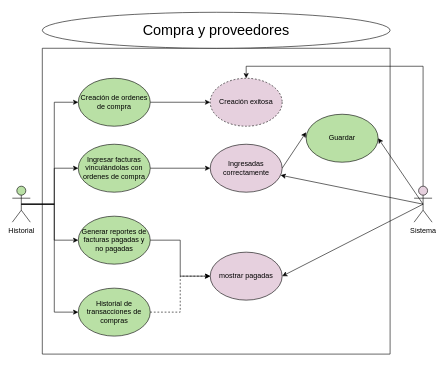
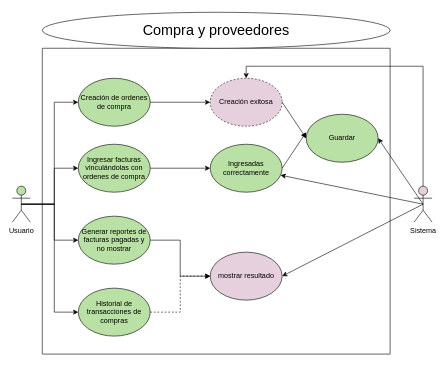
  <mxCell id="0" />
  <mxCell id="1" parent="0" />
  <mxCell id="2" style="edgeStyle=orthogonalEdgeStyle;rounded=0;orthogonalLoop=1;jettySize=auto;html=1;exitX=0.5;exitY=0.5;exitDx=0;exitDy=0;exitPerimeter=0;entryX=0;entryY=0.5;entryDx=0;entryDy=0;" edge="1" parent="1" source="6" target="9"><mxGeometry relative="1" as="geometry" /></mxCell>
  <mxCell id="3" style="edgeStyle=orthogonalEdgeStyle;rounded=0;orthogonalLoop=1;jettySize=auto;html=1;exitX=0.5;exitY=0.5;exitDx=0;exitDy=0;exitPerimeter=0;entryX=0;entryY=0.5;entryDx=0;entryDy=0;" edge="1" parent="1" source="6" target="11"><mxGeometry relative="1" as="geometry" /></mxCell>
  <mxCell id="4" style="edgeStyle=orthogonalEdgeStyle;rounded=0;orthogonalLoop=1;jettySize=auto;html=1;exitX=0.5;exitY=0.5;exitDx=0;exitDy=0;exitPerimeter=0;entryX=0;entryY=0.5;entryDx=0;entryDy=0;" edge="1" parent="1" source="6" target="15"><mxGeometry relative="1" as="geometry" /></mxCell>
  <mxCell id="5" style="edgeStyle=orthogonalEdgeStyle;rounded=0;orthogonalLoop=1;jettySize=auto;html=1;exitX=0.5;exitY=0.5;exitDx=0;exitDy=0;exitPerimeter=0;entryX=0;entryY=0.5;entryDx=0;entryDy=0;" edge="1" parent="1" source="6" target="13"><mxGeometry relative="1" as="geometry" /></mxCell>
- <mxCell id="6" value="Historial" style="shape=umlActor;verticalLabelPosition=bottom;verticalAlign=top;html=1;outlineConnect=0;fillColor=#B9E0A5;" vertex="1" parent="1"><mxGeometry x="20" y="310" width="30" height="60" as="geometry" /></mxCell>
+ <mxCell id="6" value="Usuario" style="shape=umlActor;verticalLabelPosition=bottom;verticalAlign=top;html=1;outlineConnect=0;fillColor=#B9E0A5;" vertex="1" parent="1"><mxGeometry x="20" y="310" width="30" height="60" as="geometry" /></mxCell>
  <mxCell id="7" value="" style="swimlane;startSize=0;" vertex="1" parent="1"><mxGeometry x="70" y="80" width="580" height="510" as="geometry" /></mxCell>
  <mxCell id="8" style="edgeStyle=orthogonalEdgeStyle;rounded=0;orthogonalLoop=1;jettySize=auto;html=1;exitX=1;exitY=0.5;exitDx=0;exitDy=0;entryX=0;entryY=0.5;entryDx=0;entryDy=0;" edge="1" parent="7" source="9" target="20"><mxGeometry relative="1" as="geometry" /></mxCell>
  <mxCell id="9" value="Creación de ordenes de compra" style="ellipse;whiteSpace=wrap;html=1;fillColor=#B9E0A5;" vertex="1" parent="7"><mxGeometry x="60" y="50" width="120" height="80" as="geometry" /></mxCell>
  <mxCell id="10" style="edgeStyle=orthogonalEdgeStyle;rounded=0;orthogonalLoop=1;jettySize=auto;html=1;exitX=1;exitY=0.5;exitDx=0;exitDy=0;entryX=0;entryY=0.5;entryDx=0;entryDy=0;" edge="1" parent="7" source="11" target="18"><mxGeometry relative="1" as="geometry" /></mxCell>
  <mxCell id="11" value="Ingresar facturas vinculándolas con ordenes de compra" style="ellipse;whiteSpace=wrap;html=1;fillColor=#B9E0A5;" vertex="1" parent="7"><mxGeometry x="60" y="160" width="120" height="80" as="geometry" /></mxCell>
  <mxCell id="12" style="edgeStyle=orthogonalEdgeStyle;rounded=0;orthogonalLoop=1;jettySize=auto;html=1;exitX=1;exitY=0.5;exitDx=0;exitDy=0;entryX=0;entryY=0.5;entryDx=0;entryDy=0;dashed=1;" edge="1" parent="7" source="13" target="16"><mxGeometry relative="1" as="geometry" /></mxCell>
  <mxCell id="13" value="Historial de transacciones de compras" style="ellipse;whiteSpace=wrap;html=1;fillColor=#B9E0A5;" vertex="1" parent="7"><mxGeometry x="60" y="400" width="120" height="80" as="geometry" /></mxCell>
  <mxCell id="14" style="edgeStyle=orthogonalEdgeStyle;rounded=0;orthogonalLoop=1;jettySize=auto;html=1;exitX=1;exitY=0.5;exitDx=0;exitDy=0;entryX=0;entryY=0.5;entryDx=0;entryDy=0;" edge="1" parent="7" source="15" target="16"><mxGeometry relative="1" as="geometry" /></mxCell>
- <mxCell id="15" value="Generar reportes de facturas pagadas y no pagadas" style="ellipse;whiteSpace=wrap;html=1;fillColor=#B9E0A5;" vertex="1" parent="7"><mxGeometry x="60" y="280" width="120" height="80" as="geometry" /></mxCell>
- <mxCell id="16" value="mostrar pagadas" style="ellipse;whiteSpace=wrap;html=1;fillColor=#E6D0DE;" vertex="1" parent="7"><mxGeometry x="280" y="340" width="120" height="80" as="geometry" /></mxCell>
+ <mxCell id="15" value="Generar reportes de facturas pagadas y no mostrar" style="ellipse;whiteSpace=wrap;html=1;fillColor=#B9E0A5;" vertex="1" parent="7"><mxGeometry x="60" y="280" width="120" height="80" as="geometry" /></mxCell>
+ <mxCell id="16" value="mostrar resultado" style="ellipse;whiteSpace=wrap;html=1;fillColor=#E6D0DE;" vertex="1" parent="7"><mxGeometry x="280" y="340" width="120" height="80" as="geometry" /></mxCell>
  <mxCell id="17" style="rounded=0;orthogonalLoop=1;jettySize=auto;html=1;exitX=1;exitY=0.5;exitDx=0;exitDy=0;" edge="1" parent="7" source="18"><mxGeometry relative="1" as="geometry"><mxPoint x="440" y="140" as="targetPoint" /></mxGeometry></mxCell>
- <mxCell id="18" value="Ingresadas correctamente" style="ellipse;whiteSpace=wrap;html=1;fillColor=#E6D0DE;" vertex="1" parent="7"><mxGeometry x="280" y="160" width="120" height="80" as="geometry" /></mxCell>
+ <mxCell id="18" value="Ingresadas correctamente" style="ellipse;whiteSpace=wrap;html=1;fillColor=#b9e0a5;" vertex="1" parent="7"><mxGeometry x="280" y="160" width="120" height="80" as="geometry" /></mxCell>
+ <mxCell id="19" style="rounded=0;orthogonalLoop=1;jettySize=auto;html=1;exitX=1;exitY=0.5;exitDx=0;exitDy=0;entryX=0;entryY=0.5;entryDx=0;entryDy=0;" edge="1" parent="7" source="20" target="21"><mxGeometry relative="1" as="geometry" /></mxCell>
  <mxCell id="20" value="Creación exitosa" style="ellipse;whiteSpace=wrap;html=1;fillColor=#E6D0DE;dashed=1;" vertex="1" parent="7"><mxGeometry x="280" y="50" width="120" height="80" as="geometry" /></mxCell>
  <mxCell id="21" value="Guardar" style="ellipse;whiteSpace=wrap;html=1;fillColor=#b9e0a5;" vertex="1" parent="7"><mxGeometry x="440" y="110" width="120" height="80" as="geometry" /></mxCell>
  <mxCell id="22" style="rounded=0;orthogonalLoop=1;jettySize=auto;html=1;exitX=0.5;exitY=0.5;exitDx=0;exitDy=0;exitPerimeter=0;entryX=1;entryY=0.5;entryDx=0;entryDy=0;" edge="1" parent="1" source="26" target="16"><mxGeometry relative="1" as="geometry" /></mxCell>
  <mxCell id="23" style="rounded=0;orthogonalLoop=1;jettySize=auto;html=1;exitX=0.5;exitY=0.5;exitDx=0;exitDy=0;exitPerimeter=0;entryX=1;entryY=0.5;entryDx=0;entryDy=0;" edge="1" parent="1" source="26" target="21"><mxGeometry relative="1" as="geometry" /></mxCell>
  <mxCell id="24" style="edgeStyle=orthogonalEdgeStyle;rounded=0;orthogonalLoop=1;jettySize=auto;html=1;exitX=0.5;exitY=0;exitDx=0;exitDy=0;exitPerimeter=0;entryX=0.5;entryY=0;entryDx=0;entryDy=0;" edge="1" parent="1" source="26" target="20"><mxGeometry relative="1" as="geometry" /></mxCell>
  <mxCell id="25" style="rounded=0;orthogonalLoop=1;jettySize=auto;html=1;exitX=0.5;exitY=0.5;exitDx=0;exitDy=0;exitPerimeter=0;" edge="1" parent="1" source="26" target="18"><mxGeometry relative="1" as="geometry" /></mxCell>
  <mxCell id="26" value="Sistema" style="shape=umlActor;verticalLabelPosition=bottom;verticalAlign=top;html=1;outlineConnect=0;fillColor=#E6D0DE;" vertex="1" parent="1"><mxGeometry x="690" y="310" width="30" height="60" as="geometry" /></mxCell>
  <mxCell id="27" value="&lt;font style=&quot;font-size: 24px;&quot;&gt;Compra y proveedores&lt;/font&gt;" style="ellipse;whiteSpace=wrap;html=1;" vertex="1" parent="1"><mxGeometry x="70" y="20" width="580" height="60" as="geometry" /></mxCell>
